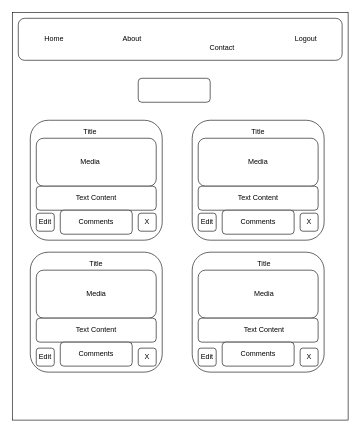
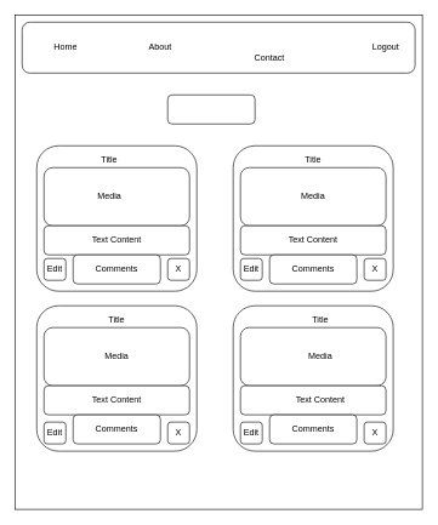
  <mxCell id="0" />
  <mxCell id="1" parent="0" />
  <mxCell id="2" value="" style="rounded=0;whiteSpace=wrap;html=1;gradientColor=#ffffff;" vertex="1" parent="1"><mxGeometry x="20" y="20" width="560" height="680" as="geometry" /></mxCell>
  <mxCell id="3" value="" style="rounded=1;whiteSpace=wrap;html=1;" vertex="1" parent="1"><mxGeometry x="30" y="30" width="540" height="70" as="geometry" /></mxCell>
  <mxCell id="4" value="Home" style="text;html=1;strokeColor=none;fillColor=none;align=center;verticalAlign=middle;whiteSpace=wrap;rounded=0;" vertex="1" parent="1"><mxGeometry x="70" y="55" width="40" height="20" as="geometry" /></mxCell>
  <mxCell id="5" value="About" style="text;html=1;strokeColor=none;fillColor=none;align=center;verticalAlign=middle;whiteSpace=wrap;rounded=0;" vertex="1" parent="1"><mxGeometry x="200" y="55" width="40" height="20" as="geometry" /></mxCell>
  <mxCell id="6" value="Contact" style="text;html=1;strokeColor=none;fillColor=none;align=center;verticalAlign=middle;whiteSpace=wrap;rounded=0;" vertex="1" parent="1"><mxGeometry x="350" y="70" width="40" height="20" as="geometry" /></mxCell>
- <mxCell id="7" value="Logout" style="text;html=1;strokeColor=none;fillColor=none;align=center;verticalAlign=middle;whiteSpace=wrap;rounded=0;" vertex="1" parent="1"><mxGeometry x="490" y="55" width="40" height="20" as="geometry" /></mxCell>
+ <mxCell id="7" value="Logout" style="text;html=1;strokeColor=none;fillColor=none;align=center;verticalAlign=middle;whiteSpace=wrap;rounded=0;" vertex="1" parent="1"><mxGeometry x="510" y="55" width="40" height="20" as="geometry" /></mxCell>
  <mxCell id="8" value="" style="rounded=1;whiteSpace=wrap;html=1;" vertex="1" parent="1"><mxGeometry x="230" y="130" width="120" height="40" as="geometry" /></mxCell>
  <mxCell id="9" value="" style="rounded=1;whiteSpace=wrap;html=1;gradientColor=none;" vertex="1" parent="1"><mxGeometry x="320" y="420" width="220" height="200" as="geometry" /></mxCell>
  <mxCell id="10" value="" style="rounded=1;whiteSpace=wrap;html=1;gradientColor=none;" vertex="1" parent="1"><mxGeometry x="50" y="420" width="220" height="200" as="geometry" /></mxCell>
  <mxCell id="11" value="" style="rounded=1;whiteSpace=wrap;html=1;gradientColor=none;" vertex="1" parent="1"><mxGeometry x="320" y="200" width="220" height="200" as="geometry" /></mxCell>
  <mxCell id="12" value="" style="rounded=1;whiteSpace=wrap;html=1;gradientColor=none;" vertex="1" parent="1"><mxGeometry x="50" y="200" width="220" height="200" as="geometry" /></mxCell>
  <mxCell id="13" value="Title" style="text;html=1;strokeColor=none;fillColor=none;align=center;verticalAlign=middle;whiteSpace=wrap;rounded=0;" vertex="1" parent="1"><mxGeometry x="130" y="210" width="40" height="20" as="geometry" /></mxCell>
  <mxCell id="14" value="Title" style="text;html=1;strokeColor=none;fillColor=none;align=center;verticalAlign=middle;whiteSpace=wrap;rounded=0;" vertex="1" parent="1"><mxGeometry x="420" y="430" width="40" height="20" as="geometry" /></mxCell>
  <mxCell id="15" value="Title" style="text;html=1;strokeColor=none;fillColor=none;align=center;verticalAlign=middle;whiteSpace=wrap;rounded=0;" vertex="1" parent="1"><mxGeometry x="140" y="430" width="40" height="20" as="geometry" /></mxCell>
  <mxCell id="16" value="Title" style="text;html=1;strokeColor=none;fillColor=none;align=center;verticalAlign=middle;whiteSpace=wrap;rounded=0;" vertex="1" parent="1"><mxGeometry x="410" y="210" width="40" height="20" as="geometry" /></mxCell>
  <mxCell id="17" value="" style="rounded=1;whiteSpace=wrap;html=1;gradientColor=none;" vertex="1" parent="1"><mxGeometry x="60" y="450" width="200" height="80" as="geometry" /></mxCell>
  <mxCell id="18" value="" style="rounded=1;whiteSpace=wrap;html=1;gradientColor=none;" vertex="1" parent="1"><mxGeometry x="330" y="450" width="200" height="80" as="geometry" /></mxCell>
  <mxCell id="19" value="" style="rounded=1;whiteSpace=wrap;html=1;gradientColor=none;" vertex="1" parent="1"><mxGeometry x="60" y="230" width="200" height="80" as="geometry" /></mxCell>
  <mxCell id="20" value="" style="rounded=1;whiteSpace=wrap;html=1;gradientColor=none;" vertex="1" parent="1"><mxGeometry x="330" y="230" width="200" height="80" as="geometry" /></mxCell>
  <mxCell id="21" value="" style="rounded=1;whiteSpace=wrap;html=1;gradientColor=none;" vertex="1" parent="1"><mxGeometry x="60" y="310" width="200" height="40" as="geometry" /></mxCell>
  <mxCell id="22" value="" style="rounded=1;whiteSpace=wrap;html=1;gradientColor=none;" vertex="1" parent="1"><mxGeometry x="100" y="350" width="120" height="40" as="geometry" /></mxCell>
  <mxCell id="23" value="" style="rounded=1;whiteSpace=wrap;html=1;gradientColor=none;" vertex="1" parent="1"><mxGeometry x="330" y="310" width="200" height="40" as="geometry" /></mxCell>
  <mxCell id="24" value="" style="rounded=1;whiteSpace=wrap;html=1;gradientColor=none;" vertex="1" parent="1"><mxGeometry x="330" y="530" width="200" height="40" as="geometry" /></mxCell>
  <mxCell id="25" value="" style="rounded=1;whiteSpace=wrap;html=1;gradientColor=none;" vertex="1" parent="1"><mxGeometry x="60" y="530" width="200" height="40" as="geometry" /></mxCell>
  <mxCell id="26" value="" style="rounded=1;whiteSpace=wrap;html=1;gradientColor=none;" vertex="1" parent="1"><mxGeometry x="370" y="570" width="120" height="40" as="geometry" /></mxCell>
  <mxCell id="27" value="" style="rounded=1;whiteSpace=wrap;html=1;gradientColor=none;" vertex="1" parent="1"><mxGeometry x="100" y="570" width="120" height="40" as="geometry" /></mxCell>
  <mxCell id="28" value="" style="rounded=1;whiteSpace=wrap;html=1;gradientColor=none;" vertex="1" parent="1"><mxGeometry x="370" y="350" width="120" height="40" as="geometry" /></mxCell>
  <mxCell id="29" value="Media" style="text;html=1;strokeColor=none;fillColor=none;align=center;verticalAlign=middle;whiteSpace=wrap;rounded=0;" vertex="1" parent="1"><mxGeometry x="140" y="480" width="40" height="20" as="geometry" /></mxCell>
  <mxCell id="30" value="Media" style="text;html=1;strokeColor=none;fillColor=none;align=center;verticalAlign=middle;whiteSpace=wrap;rounded=0;" vertex="1" parent="1"><mxGeometry x="410" y="260" width="40" height="20" as="geometry" /></mxCell>
  <mxCell id="31" value="Media" style="text;html=1;strokeColor=none;fillColor=none;align=center;verticalAlign=middle;whiteSpace=wrap;rounded=0;" vertex="1" parent="1"><mxGeometry x="130" y="260" width="40" height="20" as="geometry" /></mxCell>
  <mxCell id="32" value="Media" style="text;html=1;strokeColor=none;fillColor=none;align=center;verticalAlign=middle;whiteSpace=wrap;rounded=0;" vertex="1" parent="1"><mxGeometry x="420" y="480" width="40" height="20" as="geometry" /></mxCell>
  <mxCell id="33" value="Text Content" style="text;html=1;strokeColor=none;fillColor=none;align=center;verticalAlign=middle;whiteSpace=wrap;rounded=0;" vertex="1" parent="1"><mxGeometry x="100" y="320" width="120" height="20" as="geometry" /></mxCell>
  <mxCell id="34" value="Text Content" style="text;html=1;strokeColor=none;fillColor=none;align=center;verticalAlign=middle;whiteSpace=wrap;rounded=0;" vertex="1" parent="1"><mxGeometry x="380" y="540" width="120" height="20" as="geometry" /></mxCell>
  <mxCell id="35" value="Text Content" style="text;html=1;strokeColor=none;fillColor=none;align=center;verticalAlign=middle;whiteSpace=wrap;rounded=0;" vertex="1" parent="1"><mxGeometry x="100" y="540" width="120" height="20" as="geometry" /></mxCell>
  <mxCell id="36" value="Text Content" style="text;html=1;strokeColor=none;fillColor=none;align=center;verticalAlign=middle;whiteSpace=wrap;rounded=0;" vertex="1" parent="1"><mxGeometry x="370" y="320" width="120" height="20" as="geometry" /></mxCell>
  <mxCell id="37" value="Comments" style="text;html=1;strokeColor=none;fillColor=none;align=center;verticalAlign=middle;whiteSpace=wrap;rounded=0;" vertex="1" parent="1"><mxGeometry x="140" y="580" width="40" height="20" as="geometry" /></mxCell>
  <mxCell id="38" value="Comments" style="text;html=1;strokeColor=none;fillColor=none;align=center;verticalAlign=middle;whiteSpace=wrap;rounded=0;" vertex="1" parent="1"><mxGeometry x="410" y="580" width="40" height="20" as="geometry" /></mxCell>
  <mxCell id="39" value="Comments" style="text;html=1;strokeColor=none;fillColor=none;align=center;verticalAlign=middle;whiteSpace=wrap;rounded=0;" vertex="1" parent="1"><mxGeometry x="410" y="360" width="40" height="20" as="geometry" /></mxCell>
  <mxCell id="40" value="Comments" style="text;html=1;strokeColor=none;fillColor=none;align=center;verticalAlign=middle;whiteSpace=wrap;rounded=0;" vertex="1" parent="1"><mxGeometry x="140" y="360" width="40" height="20" as="geometry" /></mxCell>
  <mxCell id="41" value="" style="rounded=1;whiteSpace=wrap;html=1;gradientColor=none;" vertex="1" parent="1"><mxGeometry x="60" y="355" width="30" height="30" as="geometry" /></mxCell>
  <mxCell id="42" value="" style="rounded=1;whiteSpace=wrap;html=1;gradientColor=none;" vertex="1" parent="1"><mxGeometry x="230" y="355" width="30" height="30" as="geometry" /></mxCell>
  <mxCell id="43" value="" style="rounded=1;whiteSpace=wrap;html=1;gradientColor=none;" vertex="1" parent="1"><mxGeometry x="330" y="355" width="30" height="30" as="geometry" /></mxCell>
  <mxCell id="44" value="" style="rounded=1;whiteSpace=wrap;html=1;gradientColor=none;" vertex="1" parent="1"><mxGeometry x="500" y="355" width="30" height="30" as="geometry" /></mxCell>
  <mxCell id="45" value="" style="rounded=1;whiteSpace=wrap;html=1;gradientColor=none;" vertex="1" parent="1"><mxGeometry x="500" y="580" width="30" height="30" as="geometry" /></mxCell>
  <mxCell id="46" value="" style="rounded=1;whiteSpace=wrap;html=1;gradientColor=none;" vertex="1" parent="1"><mxGeometry x="330" y="580" width="30" height="30" as="geometry" /></mxCell>
  <mxCell id="47" value="" style="rounded=1;whiteSpace=wrap;html=1;gradientColor=none;" vertex="1" parent="1"><mxGeometry x="230" y="580" width="30" height="30" as="geometry" /></mxCell>
  <mxCell id="48" value="" style="rounded=1;whiteSpace=wrap;html=1;gradientColor=none;" vertex="1" parent="1"><mxGeometry x="60" y="580" width="30" height="30" as="geometry" /></mxCell>
  <mxCell id="49" value="Edit" style="text;html=1;strokeColor=none;fillColor=none;align=center;verticalAlign=middle;whiteSpace=wrap;rounded=0;" vertex="1" parent="1"><mxGeometry x="55" y="360" width="40" height="20" as="geometry" /></mxCell>
  <mxCell id="50" value="Edit" style="text;html=1;strokeColor=none;fillColor=none;align=center;verticalAlign=middle;whiteSpace=wrap;rounded=0;" vertex="1" parent="1"><mxGeometry x="55" y="585" width="40" height="20" as="geometry" /></mxCell>
  <mxCell id="51" value="Edit" style="text;html=1;strokeColor=none;fillColor=none;align=center;verticalAlign=middle;whiteSpace=wrap;rounded=0;" vertex="1" parent="1"><mxGeometry x="325" y="360" width="40" height="20" as="geometry" /></mxCell>
  <mxCell id="52" value="Edit" style="text;html=1;strokeColor=none;fillColor=none;align=center;verticalAlign=middle;whiteSpace=wrap;rounded=0;" vertex="1" parent="1"><mxGeometry x="325" y="585" width="40" height="20" as="geometry" /></mxCell>
  <mxCell id="53" value="X" style="text;html=1;strokeColor=none;fillColor=none;align=center;verticalAlign=middle;whiteSpace=wrap;rounded=0;" vertex="1" parent="1"><mxGeometry x="225" y="585" width="40" height="20" as="geometry" /></mxCell>
  <mxCell id="54" value="X" style="text;html=1;strokeColor=none;fillColor=none;align=center;verticalAlign=middle;whiteSpace=wrap;rounded=0;" vertex="1" parent="1"><mxGeometry x="495" y="585" width="40" height="20" as="geometry" /></mxCell>
  <mxCell id="55" value="X" style="text;html=1;strokeColor=none;fillColor=none;align=center;verticalAlign=middle;whiteSpace=wrap;rounded=0;" vertex="1" parent="1"><mxGeometry x="495" y="360" width="40" height="20" as="geometry" /></mxCell>
  <mxCell id="56" value="X" style="text;html=1;strokeColor=none;fillColor=none;align=center;verticalAlign=middle;whiteSpace=wrap;rounded=0;" vertex="1" parent="1"><mxGeometry x="225" y="360" width="40" height="20" as="geometry" /></mxCell>
